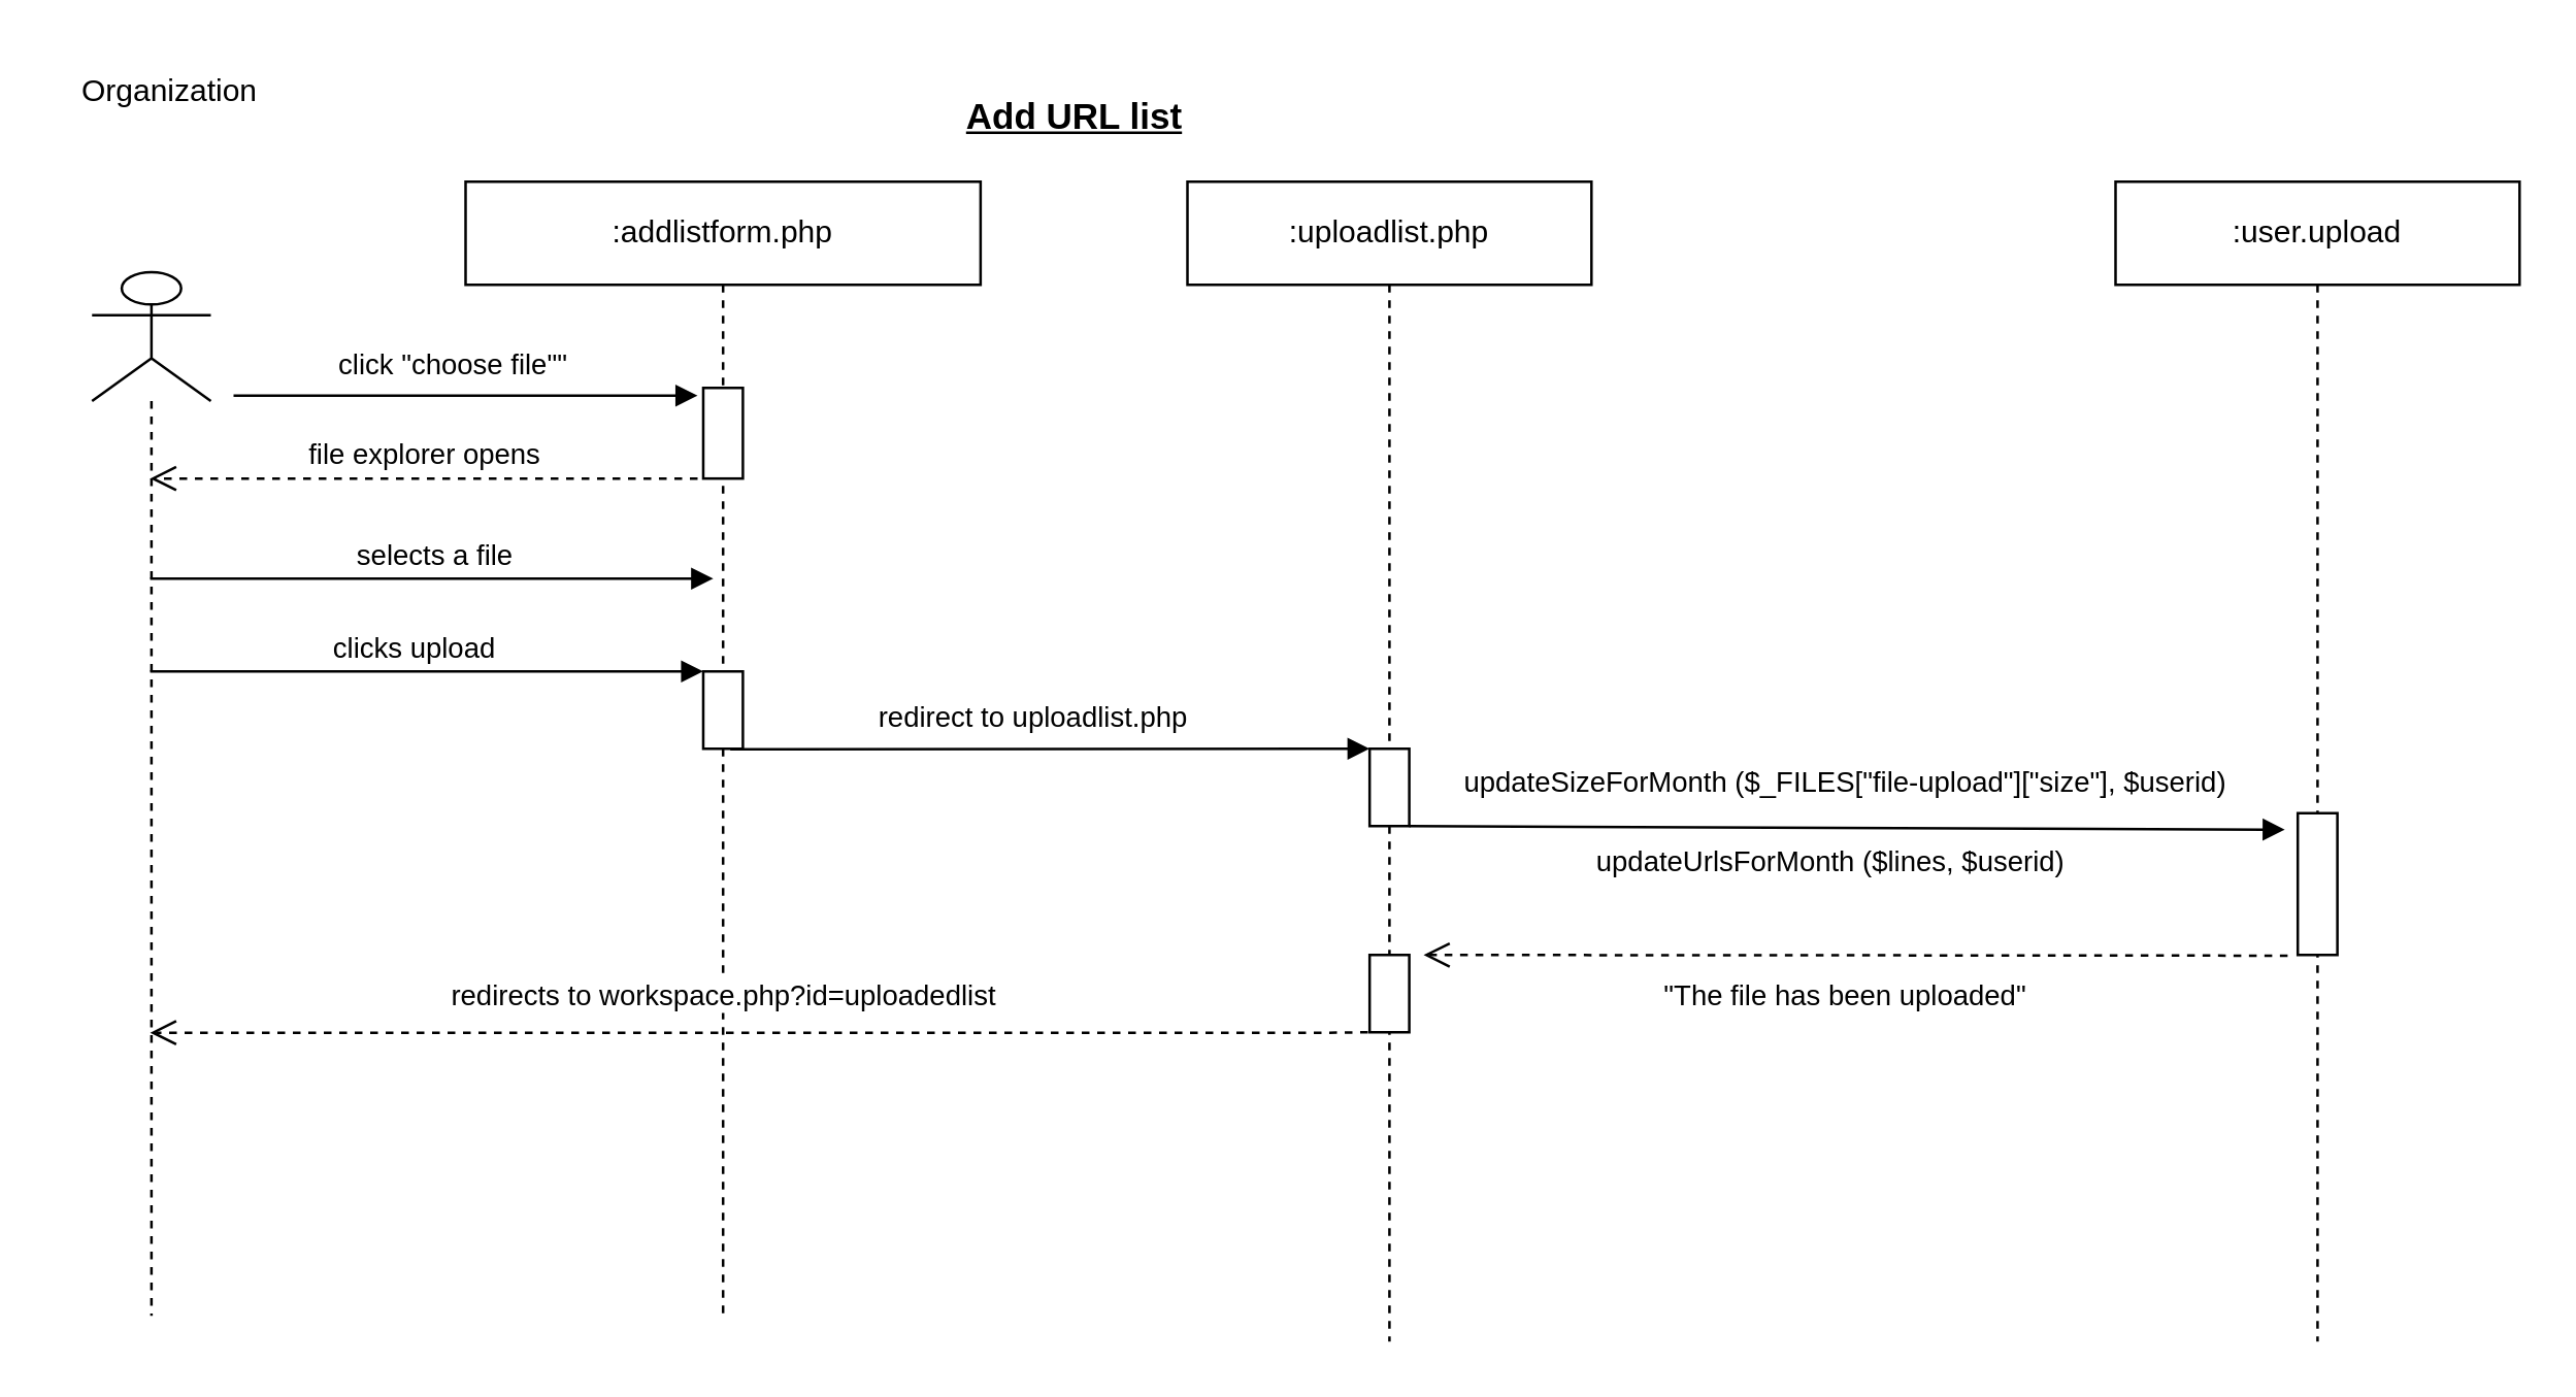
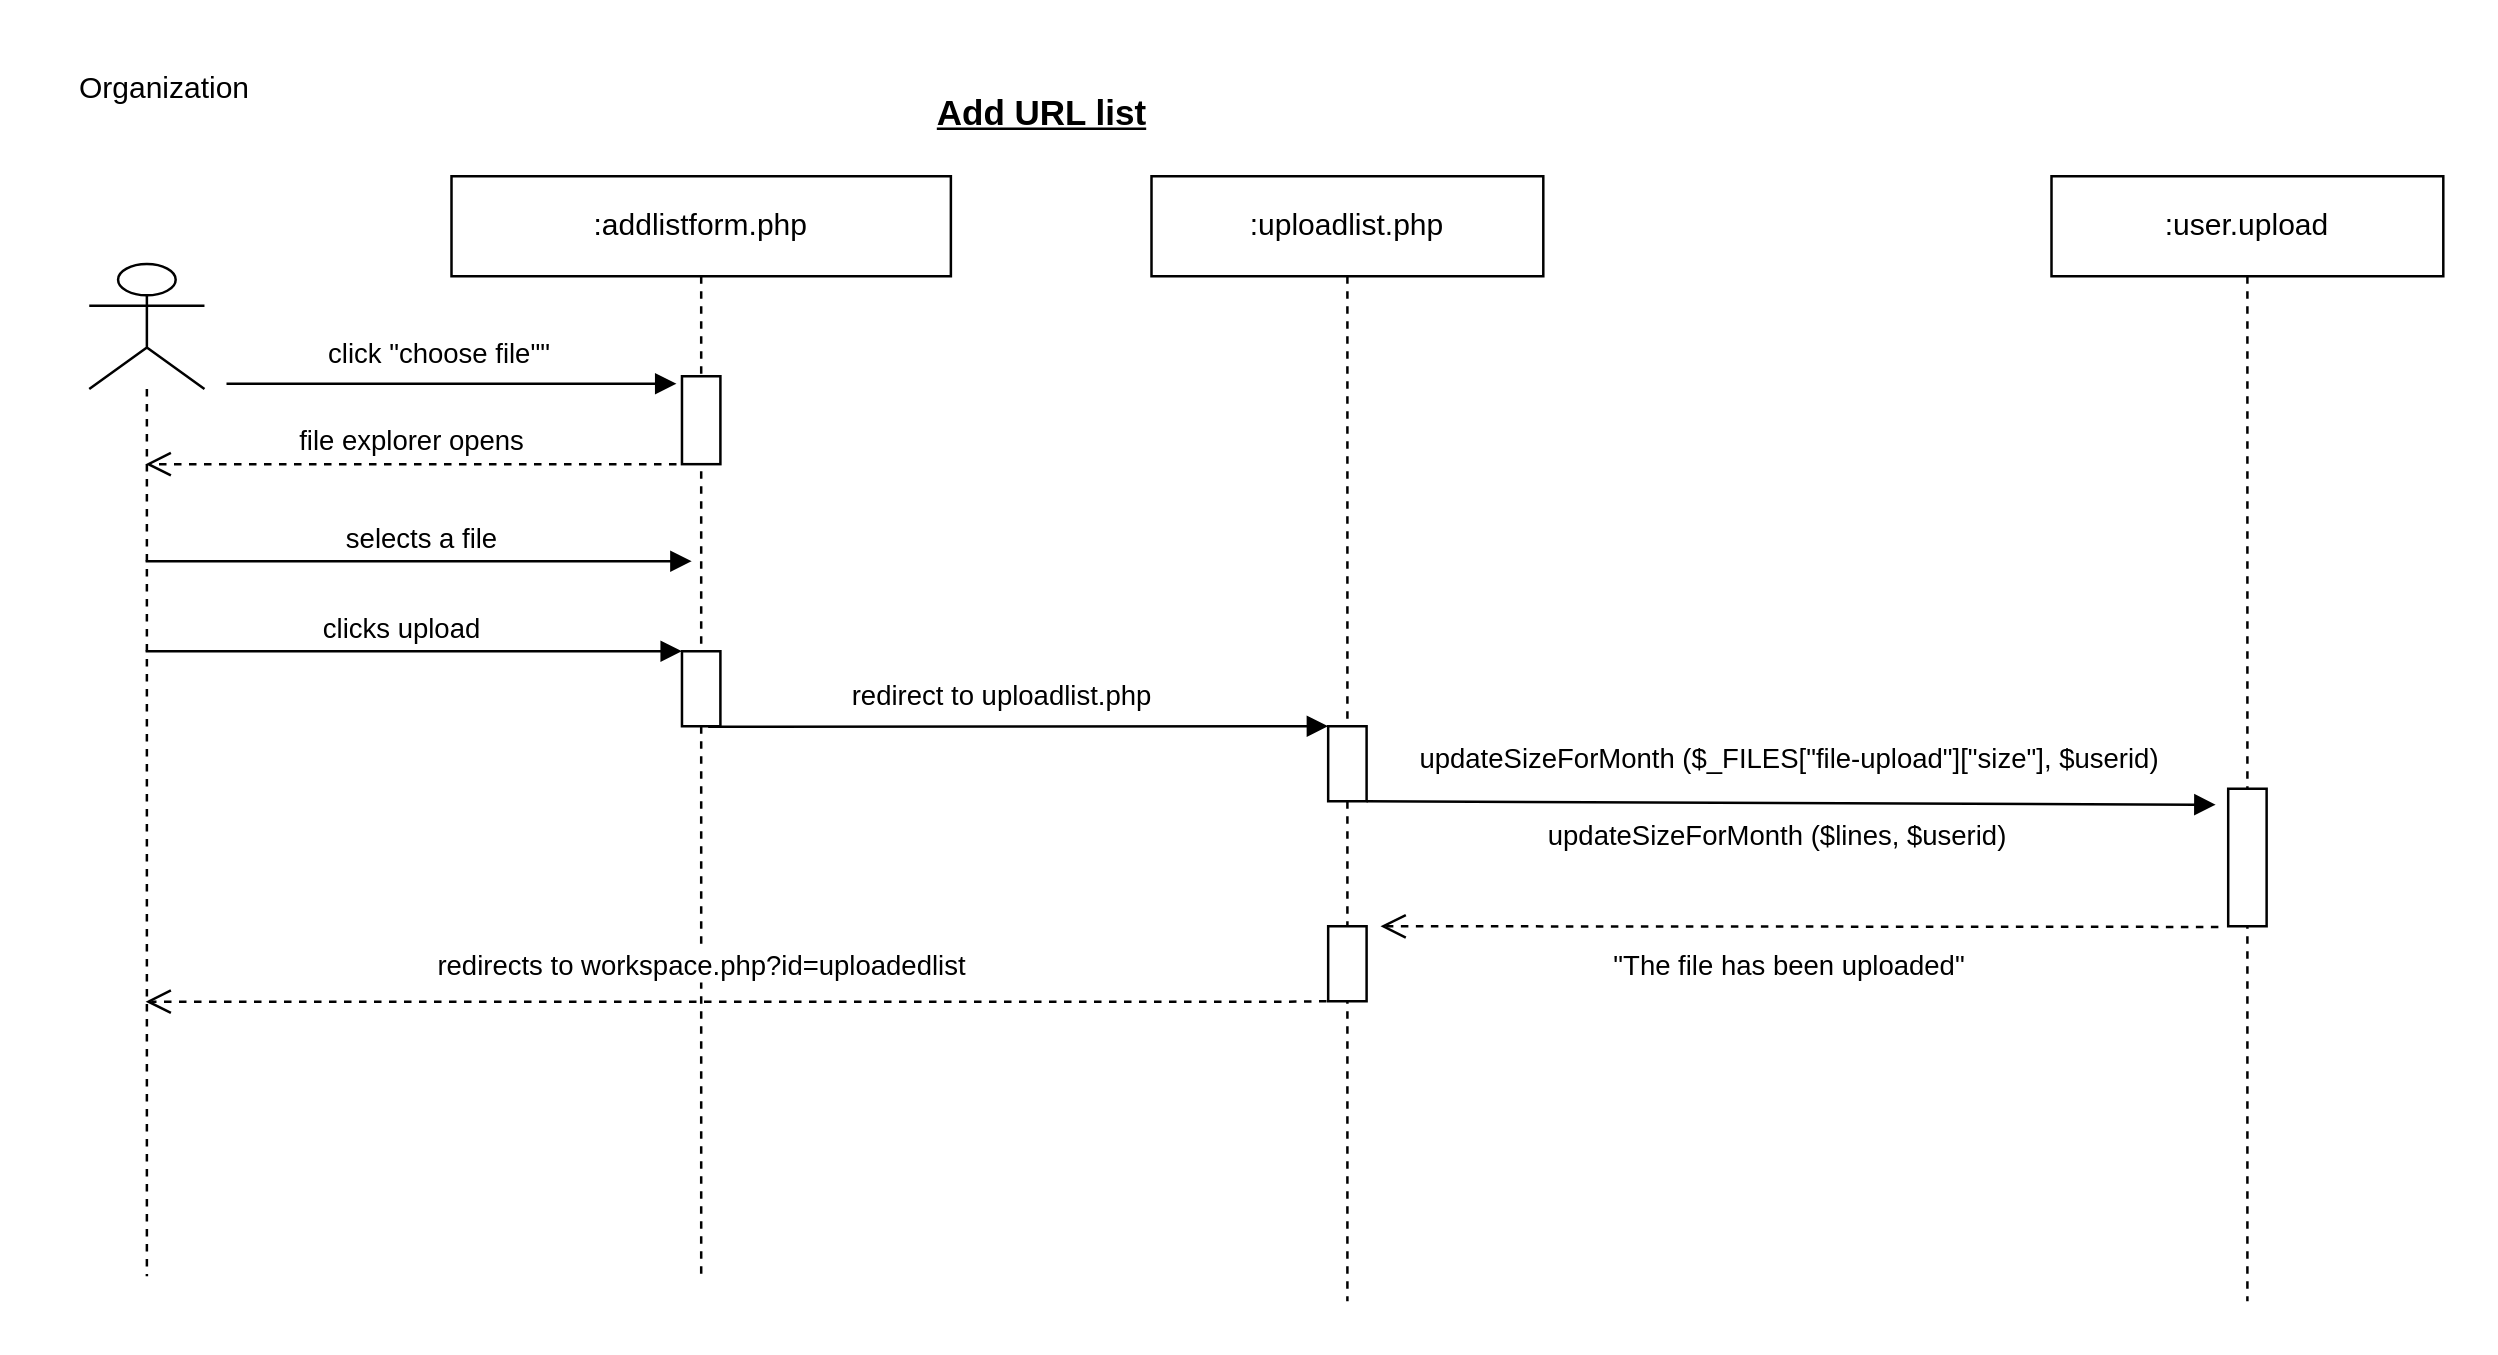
  <mxCell id="0" />
  <mxCell id="1" parent="0" />
  <mxCell id="2" value=":user.upload" style="shape=umlLifeline;perimeter=lifelinePerimeter;whiteSpace=wrap;html=1;container=0;collapsible=0;recursiveResize=0;outlineConnect=0;" parent="1" vertex="1"><mxGeometry x="820" y="70" width="156.72" height="450" as="geometry" /></mxCell>
  <mxCell id="3" value="click &quot;choose file&quot;&quot;" style="html=1;verticalAlign=bottom;endArrow=block;rounded=0;elbow=vertical;" parent="1" edge="1"><mxGeometry x="-0.059" y="3" width="80" relative="1" as="geometry"><mxPoint x="90" y="153" as="sourcePoint" /><mxPoint x="270" y="153" as="targetPoint" /><mxPoint as="offset" /></mxGeometry></mxCell>
  <mxCell id="4" value="" style="shape=umlLifeline;participant=umlActor;perimeter=lifelinePerimeter;whiteSpace=wrap;html=1;container=0;collapsible=0;recursiveResize=0;verticalAlign=top;spacingTop=36;outlineConnect=0;fontFamily=Helvetica;fontSize=12;fontColor=default;align=center;strokeColor=default;fillColor=default;size=50;" parent="1" vertex="1"><mxGeometry x="35.1" y="105.14" width="46.09" height="404.86" as="geometry" /></mxCell>
  <mxCell id="5" value="Organization" style="text;html=1;align=center;verticalAlign=middle;resizable=1;points=[];autosize=1;strokeColor=none;fillColor=none;container=0;movable=1;rotatable=1;deletable=1;editable=1;connectable=1;locked=0;" parent="1" vertex="1"><mxGeometry x="20.1" y="20" width="90" height="30" as="geometry" /></mxCell>
  <mxCell id="6" value=":addlistform.php" style="shape=umlLifeline;perimeter=lifelinePerimeter;whiteSpace=wrap;html=1;container=0;collapsible=0;recursiveResize=0;outlineConnect=0;" parent="1" vertex="1"><mxGeometry x="180" y="70" width="199.75" height="440" as="geometry" /></mxCell>
  <mxCell id="7" value="" style="html=1;points=[];perimeter=orthogonalPerimeter;container=0;" parent="1" vertex="1"><mxGeometry x="272.19" y="260" width="15.37" height="30" as="geometry" /></mxCell>
  <mxCell id="8" value="redirects to&amp;nbsp;workspace.php?id=uploadedlist" style="html=1;verticalAlign=bottom;endArrow=open;dashed=1;endSize=8;rounded=0;elbow=vertical;" parent="1" target="4" edge="1"><mxGeometry x="0.058" y="-5" relative="1" as="geometry"><mxPoint x="530" y="400" as="sourcePoint" /><mxPoint x="81.19" y="400" as="targetPoint" /><mxPoint as="offset" /><Array as="points"><mxPoint x="511.047" y="400.189" /></Array></mxGeometry></mxCell>
  <mxCell id="9" value="" style="html=1;points=[];perimeter=orthogonalPerimeter;container=0;" parent="1" vertex="1"><mxGeometry x="272.19" y="150" width="15.37" height="35.17" as="geometry" /></mxCell>
  <mxCell id="10" value="updateSizeForMonth ($_FILES[&quot;file-upload&quot;][&quot;size&quot;],&amp;nbsp;$userid)" style="html=1;verticalAlign=bottom;endArrow=block;rounded=0;entryX=-0.327;entryY=0.116;entryDx=0;entryDy=0;entryPerimeter=0;" parent="1" target="16" edge="1"><mxGeometry x="-0.002" y="9" width="80" relative="1" as="geometry"><mxPoint x="546.04" y="320" as="sourcePoint" /><mxPoint x="800" y="320" as="targetPoint" /><mxPoint as="offset" /></mxGeometry></mxCell>
  <mxCell id="11" value=":uploadlist.php" style="shape=umlLifeline;perimeter=lifelinePerimeter;whiteSpace=wrap;html=1;container=0;collapsible=0;recursiveResize=0;outlineConnect=0;" parent="1" vertex="1"><mxGeometry x="460" y="70" width="156.72" height="450" as="geometry" /></mxCell>
  <mxCell id="12" value="&lt;font style=&quot;font-size: 14px;&quot;&gt;&lt;b&gt;&lt;u&gt;Add URL list&lt;/u&gt;&lt;/b&gt;&lt;/font&gt;" style="text;html=1;align=center;verticalAlign=middle;resizable=0;points=[];autosize=1;strokeColor=none;fillColor=none;" parent="1" vertex="1"><mxGeometry x="360.56" y="30" width="110" height="30" as="geometry" /></mxCell>
  <mxCell id="13" value="" style="html=1;points=[];perimeter=orthogonalPerimeter;container=0;" parent="1" vertex="1"><mxGeometry x="530.67" y="290" width="15.37" height="30" as="geometry" /></mxCell>
  <mxCell id="14" value="selects a file" style="html=1;verticalAlign=bottom;endArrow=block;rounded=0;elbow=vertical;entryX=0.481;entryY=0.35;entryDx=0;entryDy=0;entryPerimeter=0;" parent="1" source="4" target="6" edge="1"><mxGeometry x="0.011" width="80" relative="1" as="geometry"><mxPoint x="72.19" y="220" as="sourcePoint" /><mxPoint x="272.19" y="220" as="targetPoint" /><mxPoint as="offset" /></mxGeometry></mxCell>
  <mxCell id="15" value="" style="html=1;points=[];perimeter=orthogonalPerimeter;container=0;" parent="1" vertex="1"><mxGeometry x="530.67" y="370" width="15.37" height="30" as="geometry" /></mxCell>
  <mxCell id="16" value="" style="html=1;points=[];perimeter=orthogonalPerimeter;container=0;" parent="1" vertex="1"><mxGeometry x="890.68" y="315" width="15.37" height="55" as="geometry" /></mxCell>
  <mxCell id="17" value="&quot;The file has been uploaded&quot;" style="html=1;verticalAlign=bottom;endArrow=open;dashed=1;endSize=8;rounded=0;elbow=vertical;exitX=-0.256;exitY=1.005;exitDx=0;exitDy=0;exitPerimeter=0;entryX=1.362;entryY=0;entryDx=0;entryDy=0;entryPerimeter=0;" parent="1" source="16" target="15" edge="1"><mxGeometry x="0.025" y="25" relative="1" as="geometry"><mxPoint x="752.19" y="490" as="sourcePoint" /><mxPoint x="550" y="355" as="targetPoint" /><mxPoint as="offset" /><Array as="points" /></mxGeometry></mxCell>
  <mxCell id="18" value="file explorer opens" style="html=1;verticalAlign=bottom;endArrow=open;dashed=1;endSize=8;rounded=0;elbow=vertical;" parent="1" target="4" edge="1"><mxGeometry x="0.002" relative="1" as="geometry"><mxPoint x="270" y="185.17" as="sourcePoint" /><mxPoint x="100" y="185.17" as="targetPoint" /><mxPoint as="offset" /><Array as="points"><mxPoint x="250" y="185.17" /></Array></mxGeometry></mxCell>
  <mxCell id="19" value="redirect to&amp;nbsp;uploadlist.php" style="html=1;verticalAlign=bottom;endArrow=block;rounded=0;elbow=vertical;" parent="1" edge="1"><mxGeometry x="-0.059" y="3" width="80" relative="1" as="geometry"><mxPoint x="282.67" y="290.24" as="sourcePoint" /><mxPoint x="530.67" y="290" as="targetPoint" /><mxPoint as="offset" /></mxGeometry></mxCell>
  <mxCell id="20" value="clicks upload" style="html=1;verticalAlign=bottom;endArrow=block;rounded=0;elbow=vertical;" parent="1" source="4" edge="1"><mxGeometry x="-0.045" width="80" relative="1" as="geometry"><mxPoint x="49.19" y="260" as="sourcePoint" /><mxPoint x="272.19" y="260" as="targetPoint" /><mxPoint as="offset" /></mxGeometry></mxCell>
- <mxCell id="21" value="&lt;font style=&quot;font-size: 11px;&quot;&gt;updateUrlsForMonth ($lines, $userid)&lt;/font&gt;" style="text;whiteSpace=wrap;html=1;" parent="1" vertex="1"><mxGeometry x="616.72" y="320" width="230" height="30" as="geometry" /></mxCell>
+ <mxCell id="21" value="&lt;font style=&quot;font-size: 11px;&quot;&gt;updateSizeForMonth ($lines, $userid)&lt;/font&gt;" style="text;whiteSpace=wrap;html=1;" parent="1" vertex="1"><mxGeometry x="616.72" y="320" width="230" height="30" as="geometry" /></mxCell>
